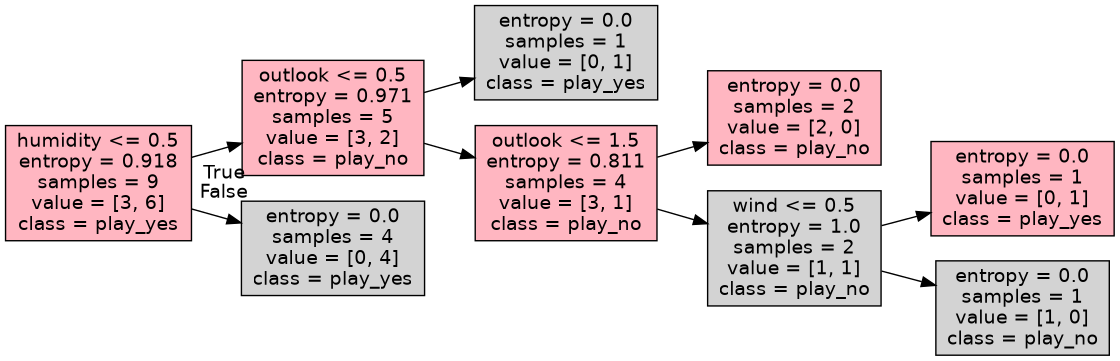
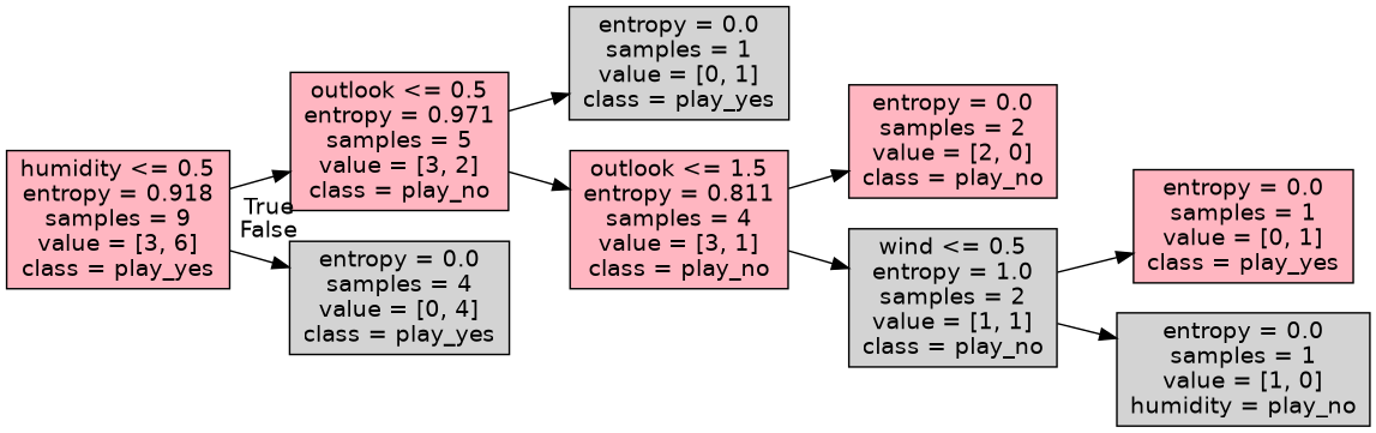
  digraph {
    rankdir=LR
    node [color=black fillcolor=lightpink fontname=helvetica shape=box style=filled]
    edge [fontname=helvetica]
    n1 [label="humidity <= 0.5\nentropy = 0.918\nsamples = 9\nvalue = [3, 6]\nclass = play_yes"]
    n2 [label="outlook <= 0.5\nentropy = 0.971\nsamples = 5\nvalue = [3, 2]\nclass = play_no"]
    n3 [fillcolor=lightgrey label="entropy = 0.0\nsamples = 4\nvalue = [0, 4]\nclass = play_yes"]
    n4 [fillcolor=lightgrey label="entropy = 0.0\nsamples = 1\nvalue = [0, 1]\nclass = play_yes"]
    n5 [label="outlook <= 1.5\nentropy = 0.811\nsamples = 4\nvalue = [3, 1]\nclass = play_no"]
    n6 [label="entropy = 0.0\nsamples = 2\nvalue = [2, 0]\nclass = play_no"]
    n7 [fillcolor=lightgrey label="wind <= 0.5\nentropy = 1.0\nsamples = 2\nvalue = [1, 1]\nclass = play_no"]
    n8 [label="entropy = 0.0\nsamples = 1\nvalue = [0, 1]\nclass = play_yes"]
-   n9 [fillcolor=lightgrey label="entropy = 0.0\nsamples = 1\nvalue = [1, 0]\nclass = play_no"]
+   n9 [fillcolor=lightgrey label="entropy = 0.0\nsamples = 1\nvalue = [1, 0]\nhumidity = play_no"]
    n1 -> n2 [headlabel=True labelangle=45 labeldistance=2.5]
    n1 -> n3 [headlabel=False labelangle=-45 labeldistance=2.5]
    n2 -> n4
    n2 -> n5
    n5 -> n6
    n5 -> n7
    n7 -> n8
    n7 -> n9
  }
